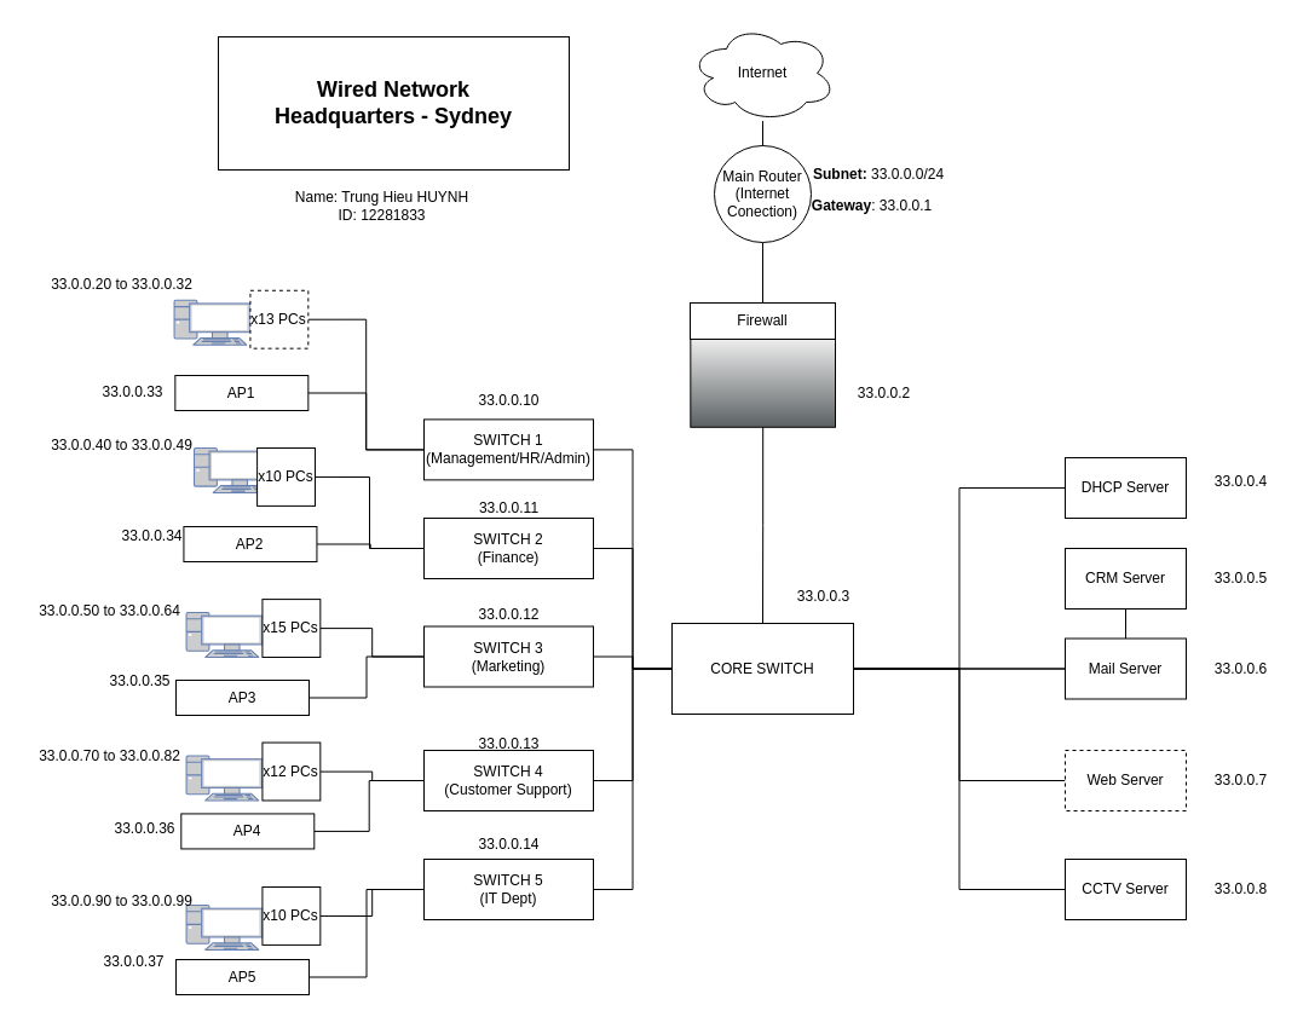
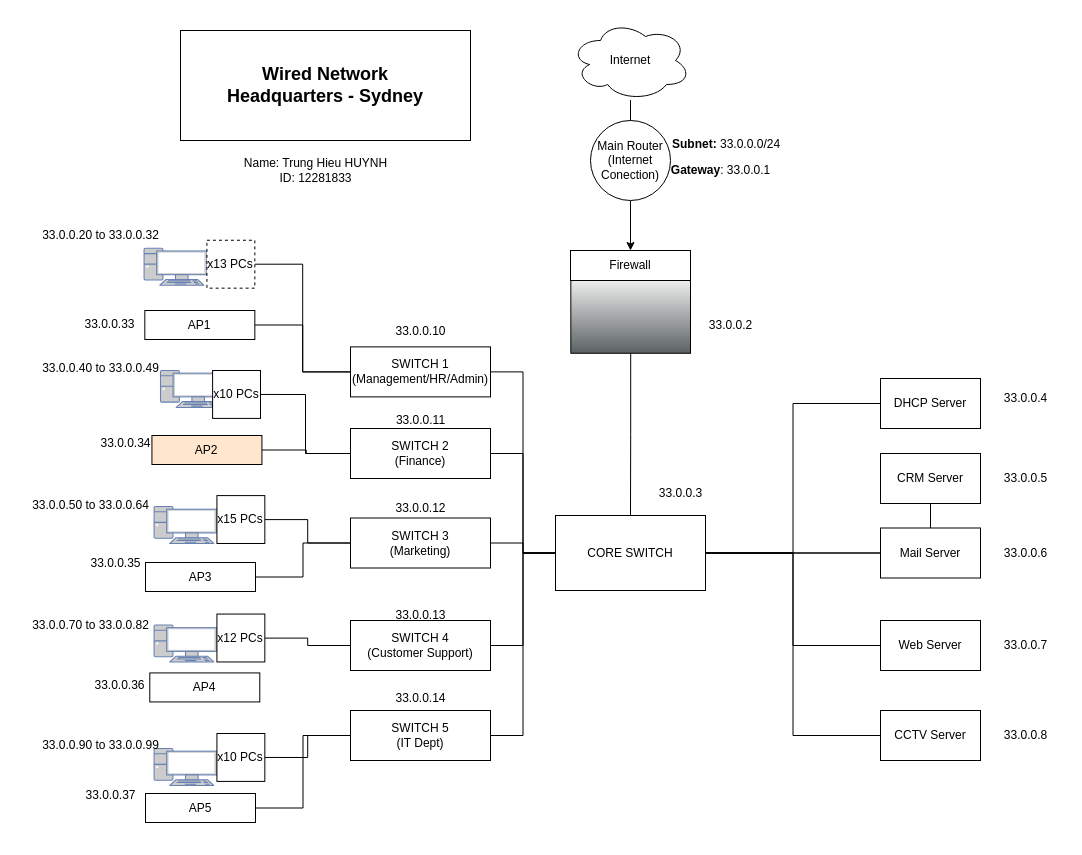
  <mxCell id="0" />
  <mxCell id="1" parent="0" />
  <mxCell id="2" style="edgeStyle=orthogonalEdgeStyle;rounded=0;orthogonalLoop=1;jettySize=auto;html=1;entryX=0.5;entryY=0;entryDx=0;entryDy=0;endArrow=none;startFill=0;" parent="1" source="3" target="5" edge="1"><mxGeometry relative="1" as="geometry" /></mxCell>
  <mxCell id="3" value="Internet" style="ellipse;shape=cloud;whiteSpace=wrap;html=1;" parent="1" vertex="1"><mxGeometry x="570" y="20" width="120" height="80" as="geometry" /></mxCell>
- <mxCell id="4" style="rounded=0;orthogonalLoop=1;jettySize=auto;html=1;entryX=0.5;entryY=0;entryDx=0;entryDy=0;endArrow=none;startFill=0;" parent="1" source="5" target="8" edge="1"><mxGeometry relative="1" as="geometry" /></mxCell>
+ <mxCell id="4" style="rounded=0;orthogonalLoop=1;jettySize=auto;html=1;entryX=0.5;entryY=0;entryDx=0;entryDy=0;endArrow=classic;startFill=0;" parent="1" source="5" target="8" edge="1"><mxGeometry relative="1" as="geometry" /></mxCell>
  <mxCell id="5" value="Main Router&lt;div&gt;(Internet Conection)&lt;/div&gt;" style="ellipse;whiteSpace=wrap;html=1;aspect=fixed;" parent="1" vertex="1"><mxGeometry x="590" y="120" width="80" height="80" as="geometry" /></mxCell>
  <mxCell id="6" value="" style="group" parent="1" vertex="1" connectable="0"><mxGeometry x="570" y="250" width="120" height="102.76" as="geometry" /></mxCell>
  <mxCell id="7" value="" style="shape=mxgraph.networks2.icon;aspect=fixed;fillColor=#EDEDED;strokeColor=#000000;gradientColor=#5B6163;network2IconShadow=1;network2bgFillColor=none;network2Icon=mxgraph.networks2.firewall;network2IconXOffset=0.0;network2IconYOffset=0.0;network2IconW=1;network2IconH=0.608;" parent="6" vertex="1"><mxGeometry x="0.33" y="30" width="119.67" height="72.76" as="geometry" /></mxCell>
  <mxCell id="8" value="Firewall" style="rounded=0;whiteSpace=wrap;html=1;" parent="6" vertex="1"><mxGeometry width="120" height="30" as="geometry" /></mxCell>
  <mxCell id="9" style="edgeStyle=orthogonalEdgeStyle;rounded=0;orthogonalLoop=1;jettySize=auto;html=1;entryX=0;entryY=0.5;entryDx=0;entryDy=0;endArrow=none;startFill=0;" parent="1" source="19" target="26" edge="1"><mxGeometry relative="1" as="geometry" /></mxCell>
  <mxCell id="10" style="edgeStyle=orthogonalEdgeStyle;rounded=0;orthogonalLoop=1;jettySize=auto;html=1;endArrow=none;startFill=0;" parent="1" source="19" target="28" edge="1"><mxGeometry relative="1" as="geometry" /></mxCell>
  <mxCell id="11" style="edgeStyle=orthogonalEdgeStyle;rounded=0;orthogonalLoop=1;jettySize=auto;html=1;entryX=0;entryY=0.5;entryDx=0;entryDy=0;endArrow=none;startFill=0;" parent="1" source="19" target="27" edge="1"><mxGeometry relative="1" as="geometry" /></mxCell>
  <mxCell id="12" style="edgeStyle=orthogonalEdgeStyle;rounded=0;orthogonalLoop=1;jettySize=auto;html=1;entryX=0;entryY=0.5;entryDx=0;entryDy=0;endArrow=none;startFill=0;" parent="1" source="19" target="42" edge="1"><mxGeometry relative="1" as="geometry" /></mxCell>
  <mxCell id="13" style="edgeStyle=orthogonalEdgeStyle;rounded=0;orthogonalLoop=1;jettySize=auto;html=1;entryX=0;entryY=0.5;entryDx=0;entryDy=0;endArrow=none;startFill=0;" parent="1" source="19" target="41" edge="1"><mxGeometry relative="1" as="geometry" /></mxCell>
  <mxCell id="14" style="edgeStyle=orthogonalEdgeStyle;rounded=0;orthogonalLoop=1;jettySize=auto;html=1;entryX=1;entryY=0.5;entryDx=0;entryDy=0;endArrow=none;startFill=0;" parent="1" source="19" target="25" edge="1"><mxGeometry relative="1" as="geometry" /></mxCell>
  <mxCell id="15" style="edgeStyle=orthogonalEdgeStyle;rounded=0;orthogonalLoop=1;jettySize=auto;html=1;entryX=1;entryY=0.5;entryDx=0;entryDy=0;endArrow=none;startFill=0;" parent="1" source="19" target="22" edge="1"><mxGeometry relative="1" as="geometry" /></mxCell>
  <mxCell id="16" style="edgeStyle=orthogonalEdgeStyle;rounded=0;orthogonalLoop=1;jettySize=auto;html=1;entryX=1;entryY=0.5;entryDx=0;entryDy=0;endArrow=none;startFill=0;" parent="1" source="19" target="47" edge="1"><mxGeometry relative="1" as="geometry" /></mxCell>
  <mxCell id="17" style="edgeStyle=orthogonalEdgeStyle;rounded=0;orthogonalLoop=1;jettySize=auto;html=1;entryX=1;entryY=0.5;entryDx=0;entryDy=0;endArrow=none;startFill=0;" parent="1" source="19" target="50" edge="1"><mxGeometry relative="1" as="geometry" /></mxCell>
  <mxCell id="18" style="edgeStyle=orthogonalEdgeStyle;rounded=0;orthogonalLoop=1;jettySize=auto;html=1;entryX=1;entryY=0.5;entryDx=0;entryDy=0;endArrow=none;startFill=0;" parent="1" source="19" target="53" edge="1"><mxGeometry relative="1" as="geometry" /></mxCell>
  <mxCell id="19" value="CORE SWITCH" style="rounded=0;whiteSpace=wrap;html=1;" parent="1" vertex="1"><mxGeometry x="555" y="515" width="150" height="75" as="geometry" /></mxCell>
  <mxCell id="20" style="edgeStyle=orthogonalEdgeStyle;rounded=0;orthogonalLoop=1;jettySize=auto;html=1;entryX=1;entryY=0.5;entryDx=0;entryDy=0;endArrow=none;startFill=0;" parent="1" source="22" target="66" edge="1"><mxGeometry relative="1" as="geometry" /></mxCell>
  <mxCell id="21" style="edgeStyle=orthogonalEdgeStyle;rounded=0;orthogonalLoop=1;jettySize=auto;html=1;entryX=1;entryY=0.5;entryDx=0;entryDy=0;endArrow=none;startFill=0;" parent="1" source="22" target="65" edge="1"><mxGeometry relative="1" as="geometry" /></mxCell>
  <mxCell id="22" value="SWITCH 2&lt;div&gt;(Finance)&lt;/div&gt;" style="rounded=0;whiteSpace=wrap;html=1;" parent="1" vertex="1"><mxGeometry x="350" y="428" width="140" height="50" as="geometry" /></mxCell>
  <mxCell id="23" style="edgeStyle=orthogonalEdgeStyle;rounded=0;orthogonalLoop=1;jettySize=auto;html=1;entryX=1;entryY=0.5;entryDx=0;entryDy=0;endArrow=none;startFill=0;" parent="1" source="25" target="60" edge="1"><mxGeometry relative="1" as="geometry" /></mxCell>
  <mxCell id="24" style="edgeStyle=orthogonalEdgeStyle;rounded=0;orthogonalLoop=1;jettySize=auto;html=1;entryX=1;entryY=0.5;entryDx=0;entryDy=0;endArrow=none;startFill=0;" parent="1" source="25" target="61" edge="1"><mxGeometry relative="1" as="geometry" /></mxCell>
  <mxCell id="25" value="SWITCH&amp;nbsp;&lt;span style=&quot;background-color: transparent; color: light-dark(rgb(0, 0, 0), rgb(255, 255, 255));&quot;&gt;1&lt;/span&gt;&lt;div&gt;&lt;span style=&quot;background-color: transparent; color: light-dark(rgb(0, 0, 0), rgb(255, 255, 255));&quot;&gt;(Management/&lt;/span&gt;&lt;span style=&quot;background-color: transparent; color: light-dark(rgb(0, 0, 0), rgb(255, 255, 255));&quot;&gt;HR/Admin&lt;/span&gt;&lt;span style=&quot;background-color: transparent; color: light-dark(rgb(0, 0, 0), rgb(255, 255, 255));&quot;&gt;)&lt;/span&gt;&lt;/div&gt;" style="rounded=0;whiteSpace=wrap;html=1;" parent="1" vertex="1"><mxGeometry x="350" y="346.38" width="140" height="50" as="geometry" /></mxCell>
  <mxCell id="26" value="DHCP Server" style="rounded=0;whiteSpace=wrap;html=1;" parent="1" vertex="1"><mxGeometry x="880" y="378" width="100" height="50" as="geometry" /></mxCell>
- <mxCell id="27" value="Web Server" style="rounded=0;whiteSpace=wrap;html=1;dashed=1;" parent="1" vertex="1"><mxGeometry x="880" y="620" width="100" height="50" as="geometry" /></mxCell>
+ <mxCell id="27" value="Web Server" style="rounded=0;whiteSpace=wrap;html=1;" parent="1" vertex="1"><mxGeometry x="880" y="620" width="100" height="50" as="geometry" /></mxCell>
  <mxCell id="28" value="CRM Server" style="rounded=0;whiteSpace=wrap;html=1;" parent="1" vertex="1"><mxGeometry x="880" y="453" width="100" height="50" as="geometry" /></mxCell>
  <mxCell id="29" style="edgeStyle=orthogonalEdgeStyle;rounded=0;orthogonalLoop=1;jettySize=auto;html=1;endArrow=none;startFill=0;" parent="1" source="7" target="19" edge="1"><mxGeometry relative="1" as="geometry" /></mxCell>
  <mxCell id="30" value="&lt;b&gt;&lt;font style=&quot;font-size: 18px;&quot;&gt;Wired Network&lt;/font&gt;&lt;/b&gt;&lt;div&gt;&lt;b&gt;&lt;font style=&quot;font-size: 18px;&quot;&gt;Headquarters - Sydney&lt;/font&gt;&lt;/b&gt;&lt;/div&gt;" style="text;html=1;align=center;verticalAlign=middle;whiteSpace=wrap;rounded=0;strokeColor=default;fillColor=none;" parent="1" vertex="1"><mxGeometry x="180" y="30" width="290" height="110" as="geometry" /></mxCell>
  <mxCell id="31" value="&lt;b&gt;Gateway&lt;/b&gt;: 33.0.0.1" style="text;html=1;align=center;verticalAlign=middle;resizable=0;points=[];autosize=1;strokeColor=none;fillColor=none;" parent="1" vertex="1"><mxGeometry x="660" y="155" width="120" height="30" as="geometry" /></mxCell>
  <mxCell id="32" value="33.0.0.2" style="text;html=1;align=center;verticalAlign=middle;resizable=0;points=[];autosize=1;strokeColor=none;fillColor=none;" parent="1" vertex="1"><mxGeometry x="695" y="310" width="70" height="30" as="geometry" /></mxCell>
  <mxCell id="33" value="33.0.0.3" style="text;html=1;align=center;verticalAlign=middle;resizable=0;points=[];autosize=1;strokeColor=none;fillColor=none;" parent="1" vertex="1"><mxGeometry x="645" y="478" width="70" height="30" as="geometry" /></mxCell>
  <mxCell id="34" value="33.0.0.5" style="text;html=1;align=center;verticalAlign=middle;resizable=0;points=[];autosize=1;strokeColor=none;fillColor=none;" parent="1" vertex="1"><mxGeometry x="990" y="463" width="70" height="30" as="geometry" /></mxCell>
  <mxCell id="35" value="33.0.0.4" style="text;html=1;align=center;verticalAlign=middle;resizable=0;points=[];autosize=1;strokeColor=none;fillColor=none;" parent="1" vertex="1"><mxGeometry x="990" y="382.76" width="70" height="30" as="geometry" /></mxCell>
  <mxCell id="36" value="33.0.0.6" style="text;html=1;align=center;verticalAlign=middle;resizable=0;points=[];autosize=1;strokeColor=none;fillColor=none;" parent="1" vertex="1"><mxGeometry x="990" y="537.5" width="70" height="30" as="geometry" /></mxCell>
  <mxCell id="37" value="33.0.0.10" style="text;html=1;align=center;verticalAlign=middle;resizable=0;points=[];autosize=1;strokeColor=none;fillColor=none;" parent="1" vertex="1"><mxGeometry x="385" y="316.38" width="70" height="30" as="geometry" /></mxCell>
  <mxCell id="38" value="33.0.0.11" style="text;html=1;align=center;verticalAlign=middle;resizable=0;points=[];autosize=1;strokeColor=none;fillColor=none;" parent="1" vertex="1"><mxGeometry x="385" y="405" width="70" height="30" as="geometry" /></mxCell>
  <mxCell id="39" value="&lt;strong&gt;Subnet:&lt;/strong&gt; 33.0.0.0/24" style="text;whiteSpace=wrap;html=1;" parent="1" vertex="1"><mxGeometry x="670" y="130" width="150" height="40" as="geometry" /></mxCell>
  <mxCell id="40" value="&lt;div&gt;Name: Trung Hieu HUYNH&lt;/div&gt;&lt;div&gt;ID: 12281833&lt;/div&gt;" style="text;html=1;align=center;verticalAlign=middle;resizable=0;points=[];autosize=1;strokeColor=none;fillColor=none;" parent="1" vertex="1"><mxGeometry x="230" y="150" width="170" height="40" as="geometry" /></mxCell>
  <mxCell id="41" value="CCTV Server" style="rounded=0;whiteSpace=wrap;html=1;" parent="1" vertex="1"><mxGeometry x="880" y="710" width="100" height="50" as="geometry" /></mxCell>
  <mxCell id="42" value="Mail Server" style="rounded=0;whiteSpace=wrap;html=1;" parent="1" vertex="1"><mxGeometry x="880" y="527.5" width="100" height="50" as="geometry" /></mxCell>
  <mxCell id="43" value="33.0.0.7" style="text;html=1;align=center;verticalAlign=middle;resizable=0;points=[];autosize=1;strokeColor=none;fillColor=none;" parent="1" vertex="1"><mxGeometry x="990" y="630" width="70" height="30" as="geometry" /></mxCell>
  <mxCell id="44" value="33.0.0.8" style="text;html=1;align=center;verticalAlign=middle;resizable=0;points=[];autosize=1;strokeColor=none;fillColor=none;" parent="1" vertex="1"><mxGeometry x="990" y="720" width="70" height="30" as="geometry" /></mxCell>
  <mxCell id="45" style="edgeStyle=orthogonalEdgeStyle;rounded=0;orthogonalLoop=1;jettySize=auto;html=1;endArrow=none;startFill=0;" parent="1" source="47" target="72" edge="1"><mxGeometry relative="1" as="geometry" /></mxCell>
  <mxCell id="46" style="edgeStyle=orthogonalEdgeStyle;rounded=0;orthogonalLoop=1;jettySize=auto;html=1;endArrow=none;startFill=0;" parent="1" source="47" target="71" edge="1"><mxGeometry relative="1" as="geometry" /></mxCell>
  <mxCell id="47" value="SWITCH 3&lt;div&gt;(Marketing)&lt;/div&gt;" style="rounded=0;whiteSpace=wrap;html=1;" parent="1" vertex="1"><mxGeometry x="350" y="517.5" width="140" height="50" as="geometry" /></mxCell>
  <mxCell id="48" style="edgeStyle=orthogonalEdgeStyle;rounded=0;orthogonalLoop=1;jettySize=auto;html=1;endArrow=none;startFill=0;" parent="1" source="50" target="77" edge="1"><mxGeometry relative="1" as="geometry" /></mxCell>
- <mxCell id="49" style="edgeStyle=orthogonalEdgeStyle;rounded=0;orthogonalLoop=1;jettySize=auto;html=1;entryX=1;entryY=0.5;entryDx=0;entryDy=0;endArrow=none;startFill=0;" parent="1" source="50" target="76" edge="1"><mxGeometry relative="1" as="geometry" /></mxCell>
  <mxCell id="50" value="SWITCH 4&lt;div&gt;(Customer Support)&lt;/div&gt;" style="rounded=0;whiteSpace=wrap;html=1;" parent="1" vertex="1"><mxGeometry x="350" y="620" width="140" height="50" as="geometry" /></mxCell>
  <mxCell id="51" style="edgeStyle=orthogonalEdgeStyle;rounded=0;orthogonalLoop=1;jettySize=auto;html=1;entryX=1;entryY=0.5;entryDx=0;entryDy=0;endArrow=none;startFill=0;" parent="1" source="53" target="83" edge="1"><mxGeometry relative="1" as="geometry" /></mxCell>
  <mxCell id="52" style="edgeStyle=orthogonalEdgeStyle;rounded=0;orthogonalLoop=1;jettySize=auto;html=1;entryX=1;entryY=0.5;entryDx=0;entryDy=0;endArrow=none;startFill=0;" parent="1" source="53" target="82" edge="1"><mxGeometry relative="1" as="geometry" /></mxCell>
  <mxCell id="53" value="SWITCH 5&lt;div&gt;(IT Dept)&lt;/div&gt;" style="rounded=0;whiteSpace=wrap;html=1;" parent="1" vertex="1"><mxGeometry x="350" y="710" width="140" height="50" as="geometry" /></mxCell>
  <mxCell id="54" value="33.0.0.12" style="text;html=1;align=center;verticalAlign=middle;resizable=0;points=[];autosize=1;strokeColor=none;fillColor=none;" parent="1" vertex="1"><mxGeometry x="385" y="493" width="70" height="30" as="geometry" /></mxCell>
  <mxCell id="55" value="33.0.0.13" style="text;html=1;align=center;verticalAlign=middle;resizable=0;points=[];autosize=1;strokeColor=none;fillColor=none;" parent="1" vertex="1"><mxGeometry x="385" y="600" width="70" height="30" as="geometry" /></mxCell>
  <mxCell id="56" value="33.0.0.14" style="text;html=1;align=center;verticalAlign=middle;resizable=0;points=[];autosize=1;strokeColor=none;fillColor=none;" parent="1" vertex="1"><mxGeometry x="385" y="682.5" width="70" height="30" as="geometry" /></mxCell>
  <mxCell id="57" style="edgeStyle=orthogonalEdgeStyle;rounded=0;orthogonalLoop=1;jettySize=auto;html=1;exitX=0.5;exitY=1;exitDx=0;exitDy=0;" parent="1" source="22" target="22" edge="1"><mxGeometry relative="1" as="geometry" /></mxCell>
  <mxCell id="58" value="" style="group" parent="1" vertex="1" connectable="0"><mxGeometry x="120" y="239.76" width="140" height="113" as="geometry" /></mxCell>
  <mxCell id="59" value="" style="fontColor=#0066CC;verticalAlign=top;verticalLabelPosition=bottom;labelPosition=center;align=center;html=1;outlineConnect=0;fillColor=#CCCCCC;strokeColor=#6881B3;gradientColor=none;gradientDirection=north;strokeWidth=2;shape=mxgraph.networks.pc;" parent="58" vertex="1"><mxGeometry x="23.571" y="8.065" width="62.857" height="36.928" as="geometry" /></mxCell>
  <mxCell id="60" value="x13 PCs" style="whiteSpace=wrap;html=1;aspect=fixed;dashed=1;" parent="58" vertex="1"><mxGeometry x="86.429" y="0.003" width="47.9" height="47.9" as="geometry" /></mxCell>
  <mxCell id="61" value="AP1" style="rounded=0;whiteSpace=wrap;html=1;" parent="58" vertex="1"><mxGeometry x="24.33" y="70.24" width="110" height="29" as="geometry" /></mxCell>
  <mxCell id="62" value="" style="group" parent="1" vertex="1" connectable="0"><mxGeometry x="120" y="382.76" width="140" height="137.24" as="geometry" /></mxCell>
  <mxCell id="63" value="" style="group" parent="62" vertex="1" connectable="0"><mxGeometry x="40.001" y="-12.765" width="101.429" height="92.175" as="geometry" /></mxCell>
  <mxCell id="64" value="" style="fontColor=#0066CC;verticalAlign=top;verticalLabelPosition=bottom;labelPosition=center;align=center;html=1;outlineConnect=0;fillColor=#CCCCCC;strokeColor=#6881B3;gradientColor=none;gradientDirection=north;strokeWidth=2;shape=mxgraph.networks.pc;" parent="63" vertex="1"><mxGeometry width="62.857" height="36.928" as="geometry" /></mxCell>
- <mxCell id="65" value="AP2" style="rounded=0;whiteSpace=wrap;html=1;" parent="63" vertex="1"><mxGeometry x="-8.571" y="65.005" width="110" height="29" as="geometry" /></mxCell>
+ <mxCell id="65" value="AP2" style="rounded=0;whiteSpace=wrap;html=1;fillColor=#ffe6cc;" parent="63" vertex="1"><mxGeometry x="-8.571" y="65.005" width="110" height="29" as="geometry" /></mxCell>
  <mxCell id="66" value="x10 PCs" style="whiteSpace=wrap;html=1;aspect=fixed;" parent="62" vertex="1"><mxGeometry x="92.099" y="-12.757" width="47.9" height="47.9" as="geometry" /></mxCell>
  <mxCell id="67" value="33.0.0.34" style="text;html=1;align=center;verticalAlign=middle;resizable=0;points=[];autosize=1;strokeColor=none;fillColor=none;" parent="62" vertex="1"><mxGeometry x="-30" y="45.12" width="70" height="30" as="geometry" /></mxCell>
  <mxCell id="68" value="" style="group" parent="1" vertex="1" connectable="0"><mxGeometry x="130" y="478" width="140" height="113.0" as="geometry" /></mxCell>
  <mxCell id="69" value="" style="group" parent="68" vertex="1" connectable="0"><mxGeometry x="23.571" y="28.065" width="110.757" height="84.935" as="geometry" /></mxCell>
  <mxCell id="70" value="" style="fontColor=#0066CC;verticalAlign=top;verticalLabelPosition=bottom;labelPosition=center;align=center;html=1;outlineConnect=0;fillColor=#CCCCCC;strokeColor=#6881B3;gradientColor=none;gradientDirection=north;strokeWidth=2;shape=mxgraph.networks.pc;" parent="69" vertex="1"><mxGeometry width="62.857" height="36.928" as="geometry" /></mxCell>
  <mxCell id="71" value="AP3" style="rounded=0;whiteSpace=wrap;html=1;" parent="69" vertex="1"><mxGeometry x="-8.571" y="55.935" width="110" height="29" as="geometry" /></mxCell>
  <mxCell id="72" value="x15 PCs" style="whiteSpace=wrap;html=1;aspect=fixed;" parent="69" vertex="1"><mxGeometry x="62.857" y="-10.972" width="47.9" height="47.9" as="geometry" /></mxCell>
  <mxCell id="73" value="" style="group" parent="1" vertex="1" connectable="0"><mxGeometry x="120" y="628" width="140" height="113" as="geometry" /></mxCell>
  <mxCell id="74" value="" style="group" parent="73" vertex="1" connectable="0"><mxGeometry x="23.571" y="28.065" width="110.757" height="84.935" as="geometry" /></mxCell>
  <mxCell id="75" value="" style="fontColor=#0066CC;verticalAlign=top;verticalLabelPosition=bottom;labelPosition=center;align=center;html=1;outlineConnect=0;fillColor=#CCCCCC;strokeColor=#6881B3;gradientColor=none;gradientDirection=north;strokeWidth=2;shape=mxgraph.networks.pc;" parent="74" vertex="1"><mxGeometry x="10" y="-31.53" width="62.857" height="36.928" as="geometry" /></mxCell>
  <mxCell id="76" value="AP4" style="rounded=0;whiteSpace=wrap;html=1;" parent="74" vertex="1"><mxGeometry x="5.719" y="16.365" width="110" height="29" as="geometry" /></mxCell>
  <mxCell id="77" value="x12 PCs" style="whiteSpace=wrap;html=1;aspect=fixed;" parent="74" vertex="1"><mxGeometry x="72.857" y="-42.502" width="47.9" height="47.9" as="geometry" /></mxCell>
  <mxCell id="78" value="33.0.0.36" style="text;html=1;align=center;verticalAlign=middle;resizable=0;points=[];autosize=1;strokeColor=none;fillColor=none;" parent="73" vertex="1"><mxGeometry x="-36.43" y="41.5" width="70" height="30" as="geometry" /></mxCell>
  <mxCell id="79" value="" style="group" parent="1" vertex="1" connectable="0"><mxGeometry x="130" y="720" width="140" height="113" as="geometry" /></mxCell>
  <mxCell id="80" value="" style="group" parent="79" vertex="1" connectable="0"><mxGeometry x="23.571" y="28.065" width="101.429" height="84.935" as="geometry" /></mxCell>
  <mxCell id="81" value="" style="fontColor=#0066CC;verticalAlign=top;verticalLabelPosition=bottom;labelPosition=center;align=center;html=1;outlineConnect=0;fillColor=#CCCCCC;strokeColor=#6881B3;gradientColor=none;gradientDirection=north;strokeWidth=2;shape=mxgraph.networks.pc;" parent="80" vertex="1"><mxGeometry width="62.857" height="36.928" as="geometry" /></mxCell>
  <mxCell id="82" value="AP5" style="rounded=0;whiteSpace=wrap;html=1;" parent="80" vertex="1"><mxGeometry x="-8.571" y="44.935" width="110" height="29" as="geometry" /></mxCell>
  <mxCell id="83" value="x10 PCs" style="whiteSpace=wrap;html=1;aspect=fixed;" parent="79" vertex="1"><mxGeometry x="86.429" y="13.003" width="47.9" height="47.9" as="geometry" /></mxCell>
  <mxCell id="84" value="33.0.0.20 to 33.0.0.32" style="text;html=1;align=center;verticalAlign=middle;resizable=0;points=[];autosize=1;strokeColor=none;fillColor=none;" parent="1" vertex="1"><mxGeometry x="30" y="220" width="140" height="30" as="geometry" /></mxCell>
  <mxCell id="85" value="33.0.0.70 to 33.0.0.82" style="text;html=1;align=center;verticalAlign=middle;resizable=0;points=[];autosize=1;strokeColor=none;fillColor=none;" parent="1" vertex="1"><mxGeometry x="20" y="610" width="140" height="30" as="geometry" /></mxCell>
  <mxCell id="86" value="33.0.0.90 to 33.0.0.99" style="text;html=1;align=center;verticalAlign=middle;resizable=0;points=[];autosize=1;strokeColor=none;fillColor=none;" parent="1" vertex="1"><mxGeometry x="30" y="730" width="140" height="30" as="geometry" /></mxCell>
  <mxCell id="87" value="33.0.0.35" style="text;html=1;align=center;verticalAlign=middle;resizable=0;points=[];autosize=1;strokeColor=none;fillColor=none;" parent="1" vertex="1"><mxGeometry x="80" y="547.5" width="70" height="30" as="geometry" /></mxCell>
  <mxCell id="88" value="33.0.0.37" style="text;html=1;align=center;verticalAlign=middle;resizable=0;points=[];autosize=1;strokeColor=none;fillColor=none;" parent="1" vertex="1"><mxGeometry x="75" y="780" width="70" height="30" as="geometry" /></mxCell>
  <mxCell id="89" value="33.0.0.40 to 33.0.0.49" style="text;html=1;align=center;verticalAlign=middle;resizable=0;points=[];autosize=1;strokeColor=none;fillColor=none;" parent="1" vertex="1"><mxGeometry x="30" y="352.76" width="140" height="30" as="geometry" /></mxCell>
  <mxCell id="90" value="33.0.0.50 to 33.0.0.64" style="text;html=1;align=center;verticalAlign=middle;resizable=0;points=[];autosize=1;strokeColor=none;fillColor=none;" parent="1" vertex="1"><mxGeometry x="20" y="490" width="140" height="30" as="geometry" /></mxCell>
  <mxCell id="91" value="33.0.0.33" style="text;html=1;align=center;verticalAlign=middle;resizable=0;points=[];autosize=1;strokeColor=none;fillColor=none;" parent="1" vertex="1"><mxGeometry x="73.57" y="309" width="70" height="30" as="geometry" /></mxCell>
